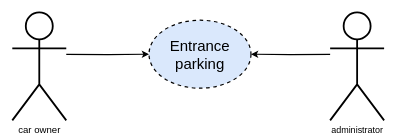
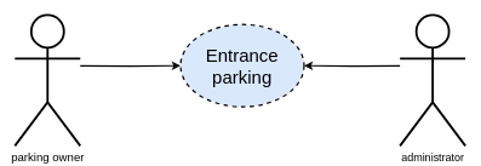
  <mxCell id="0" />
  <mxCell id="1" parent="0" />
  <mxCell id="2" style="edgeStyle=orthogonalEdgeStyle;rounded=0;orthogonalLoop=1;jettySize=auto;html=1;entryX=0;entryY=0.5;entryDx=0;entryDy=0;strokeWidth=2;" parent="1" target="6" edge="1"><mxGeometry relative="1" as="geometry"><mxPoint x="110" y="90" as="sourcePoint" /></mxGeometry></mxCell>
- <mxCell id="3" value="&lt;font style=&quot;font-size: 16px;&quot;&gt;car owner&lt;/font&gt;" style="shape=umlActor;verticalLabelPosition=bottom;verticalAlign=top;html=1;outlineConnect=0;strokeWidth=3;" parent="1" vertex="1"><mxGeometry x="20" y="20" width="90" height="180" as="geometry" /></mxCell>
+ <mxCell id="3" value="&lt;font style=&quot;font-size: 16px;&quot;&gt;parking owner&lt;/font&gt;" style="shape=umlActor;verticalLabelPosition=bottom;verticalAlign=top;html=1;outlineConnect=0;strokeWidth=3;" parent="1" vertex="1"><mxGeometry x="20" y="20" width="90" height="180" as="geometry" /></mxCell>
  <mxCell id="4" style="edgeStyle=orthogonalEdgeStyle;rounded=0;orthogonalLoop=1;jettySize=auto;html=1;entryX=1;entryY=0.5;entryDx=0;entryDy=0;strokeWidth=2;" parent="1" target="6" edge="1"><mxGeometry relative="1" as="geometry"><mxPoint x="550" y="90" as="sourcePoint" /></mxGeometry></mxCell>
  <mxCell id="5" value="&lt;font style=&quot;font-size: 15px;&quot;&gt;administrator&lt;/font&gt;" style="shape=umlActor;verticalLabelPosition=bottom;verticalAlign=top;html=1;outlineConnect=0;strokeWidth=3;" parent="1" vertex="1"><mxGeometry x="550" y="20" width="90" height="180" as="geometry" /></mxCell>
  <mxCell id="6" value="&lt;font style=&quot;font-size: 25px;&quot;&gt;Entrance parking&lt;/font&gt;" style="ellipse;whiteSpace=wrap;html=1;dashed=1;strokeWidth=2;fillColor=#dae8fc;" parent="1" vertex="1"><mxGeometry x="248" y="33" width="170" height="113.33" as="geometry" /></mxCell>
